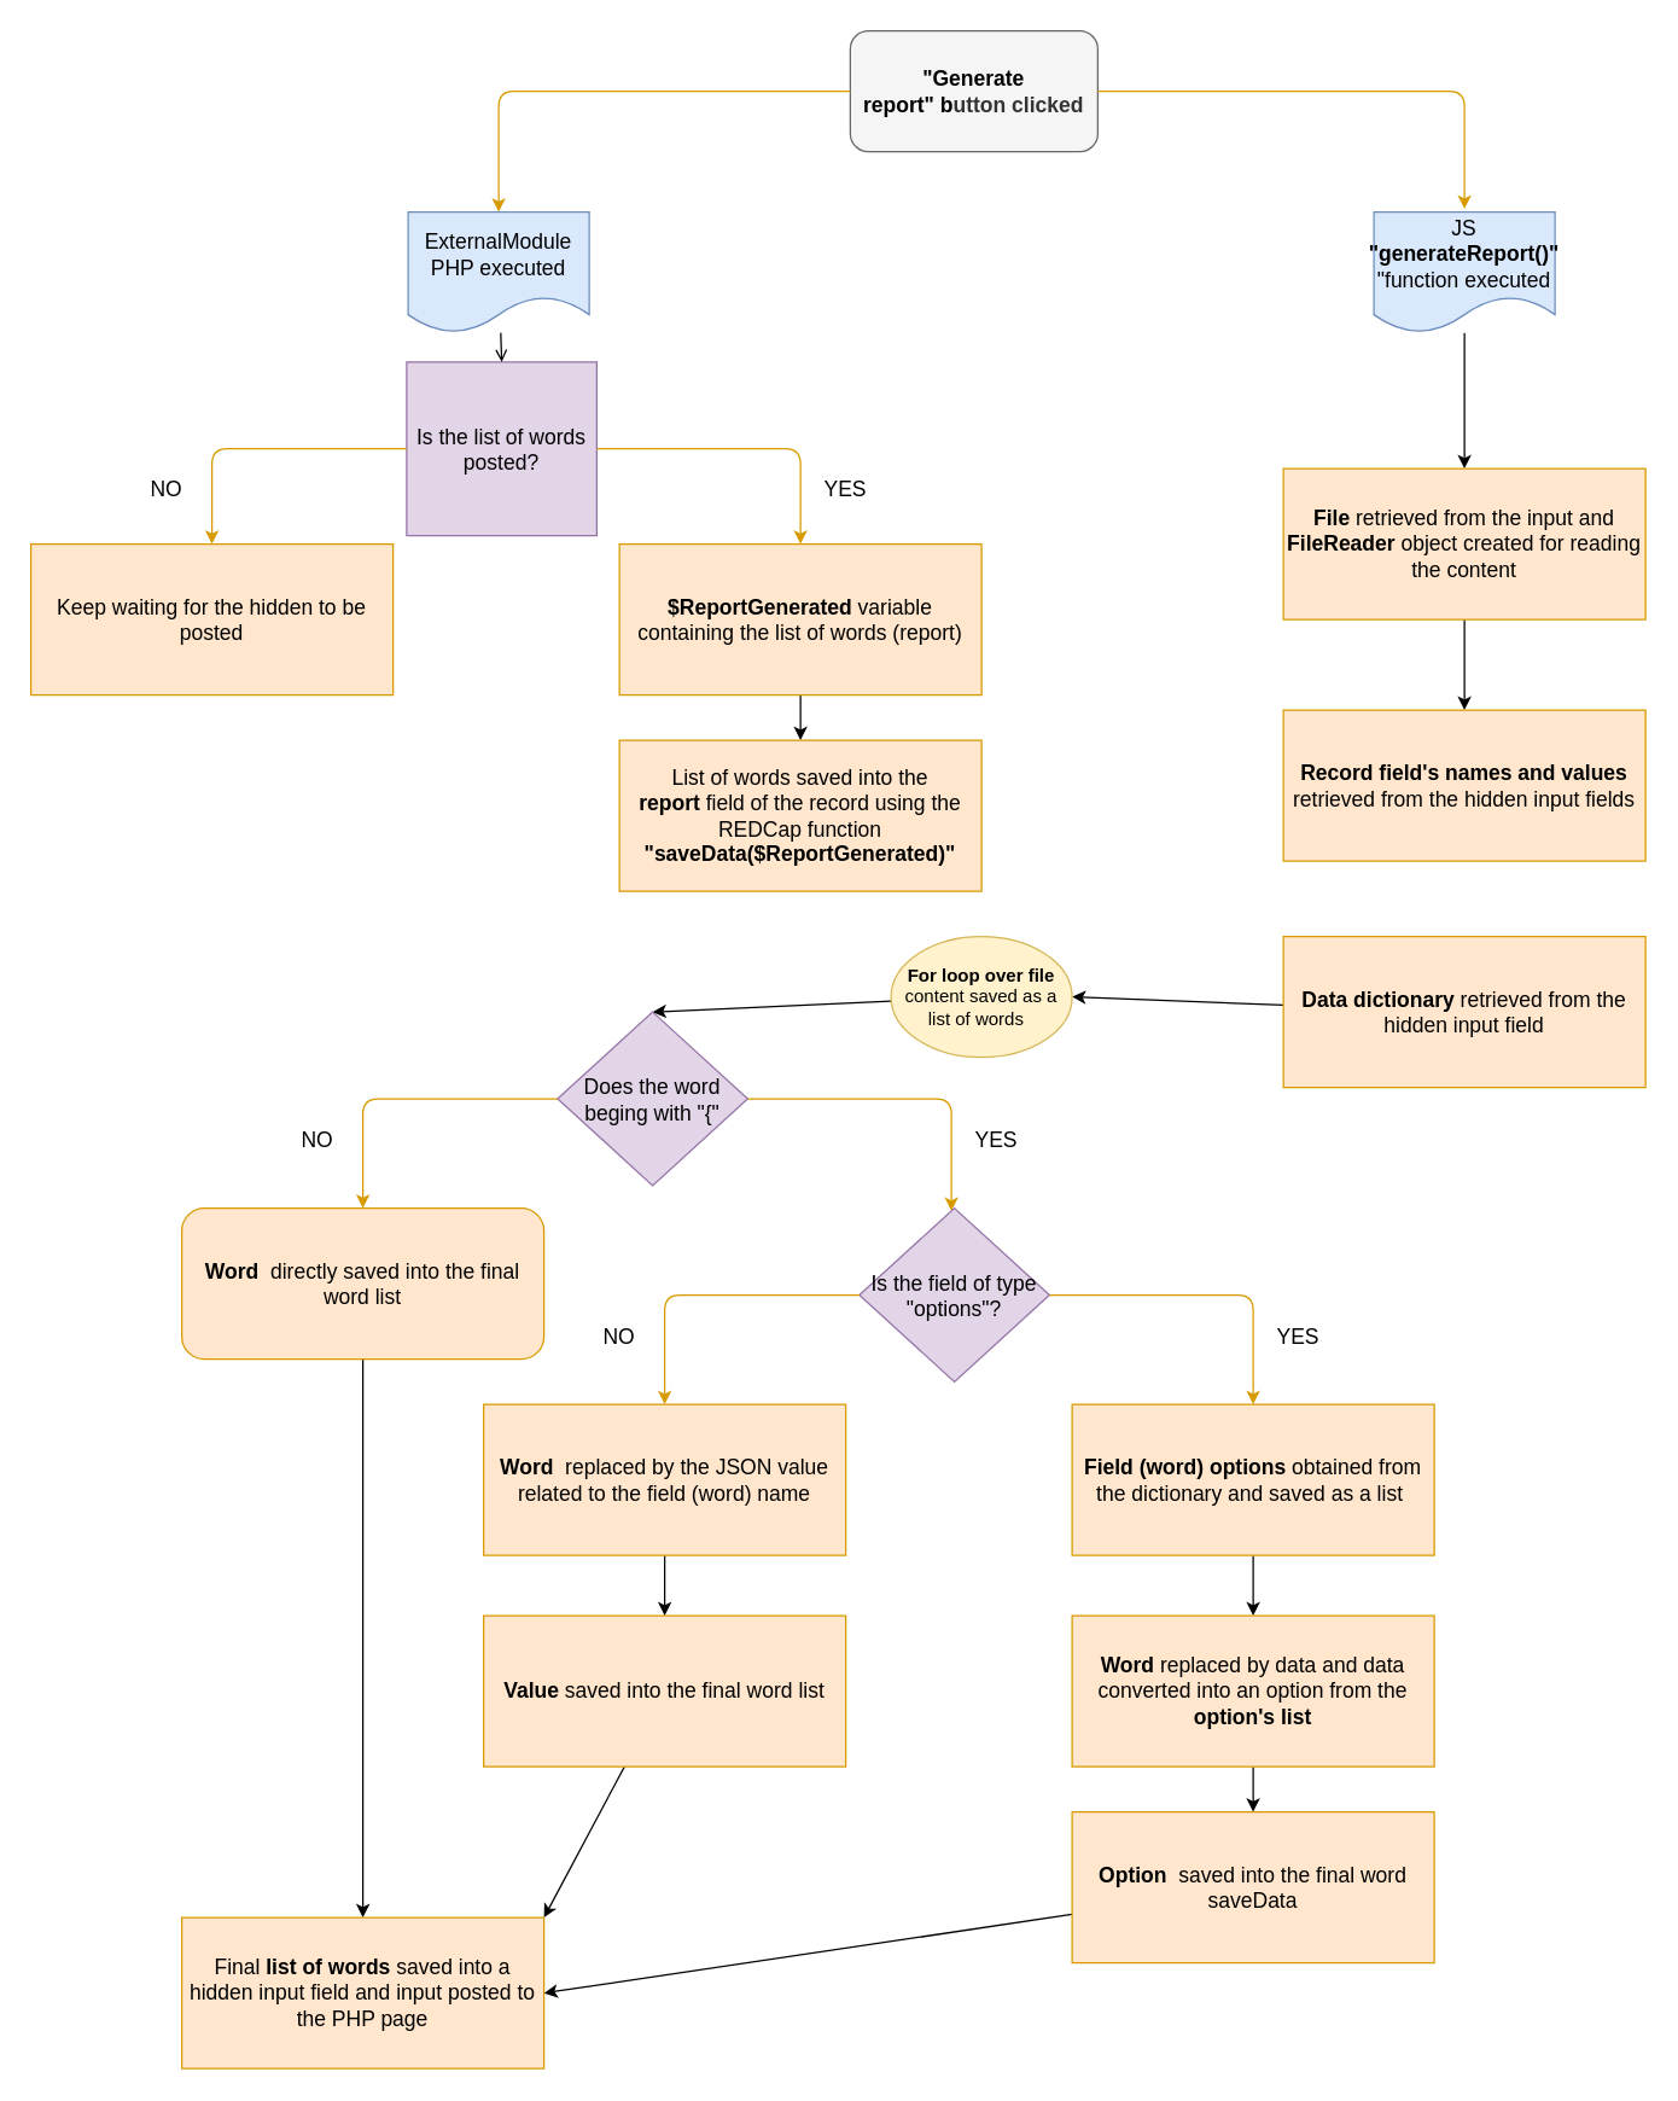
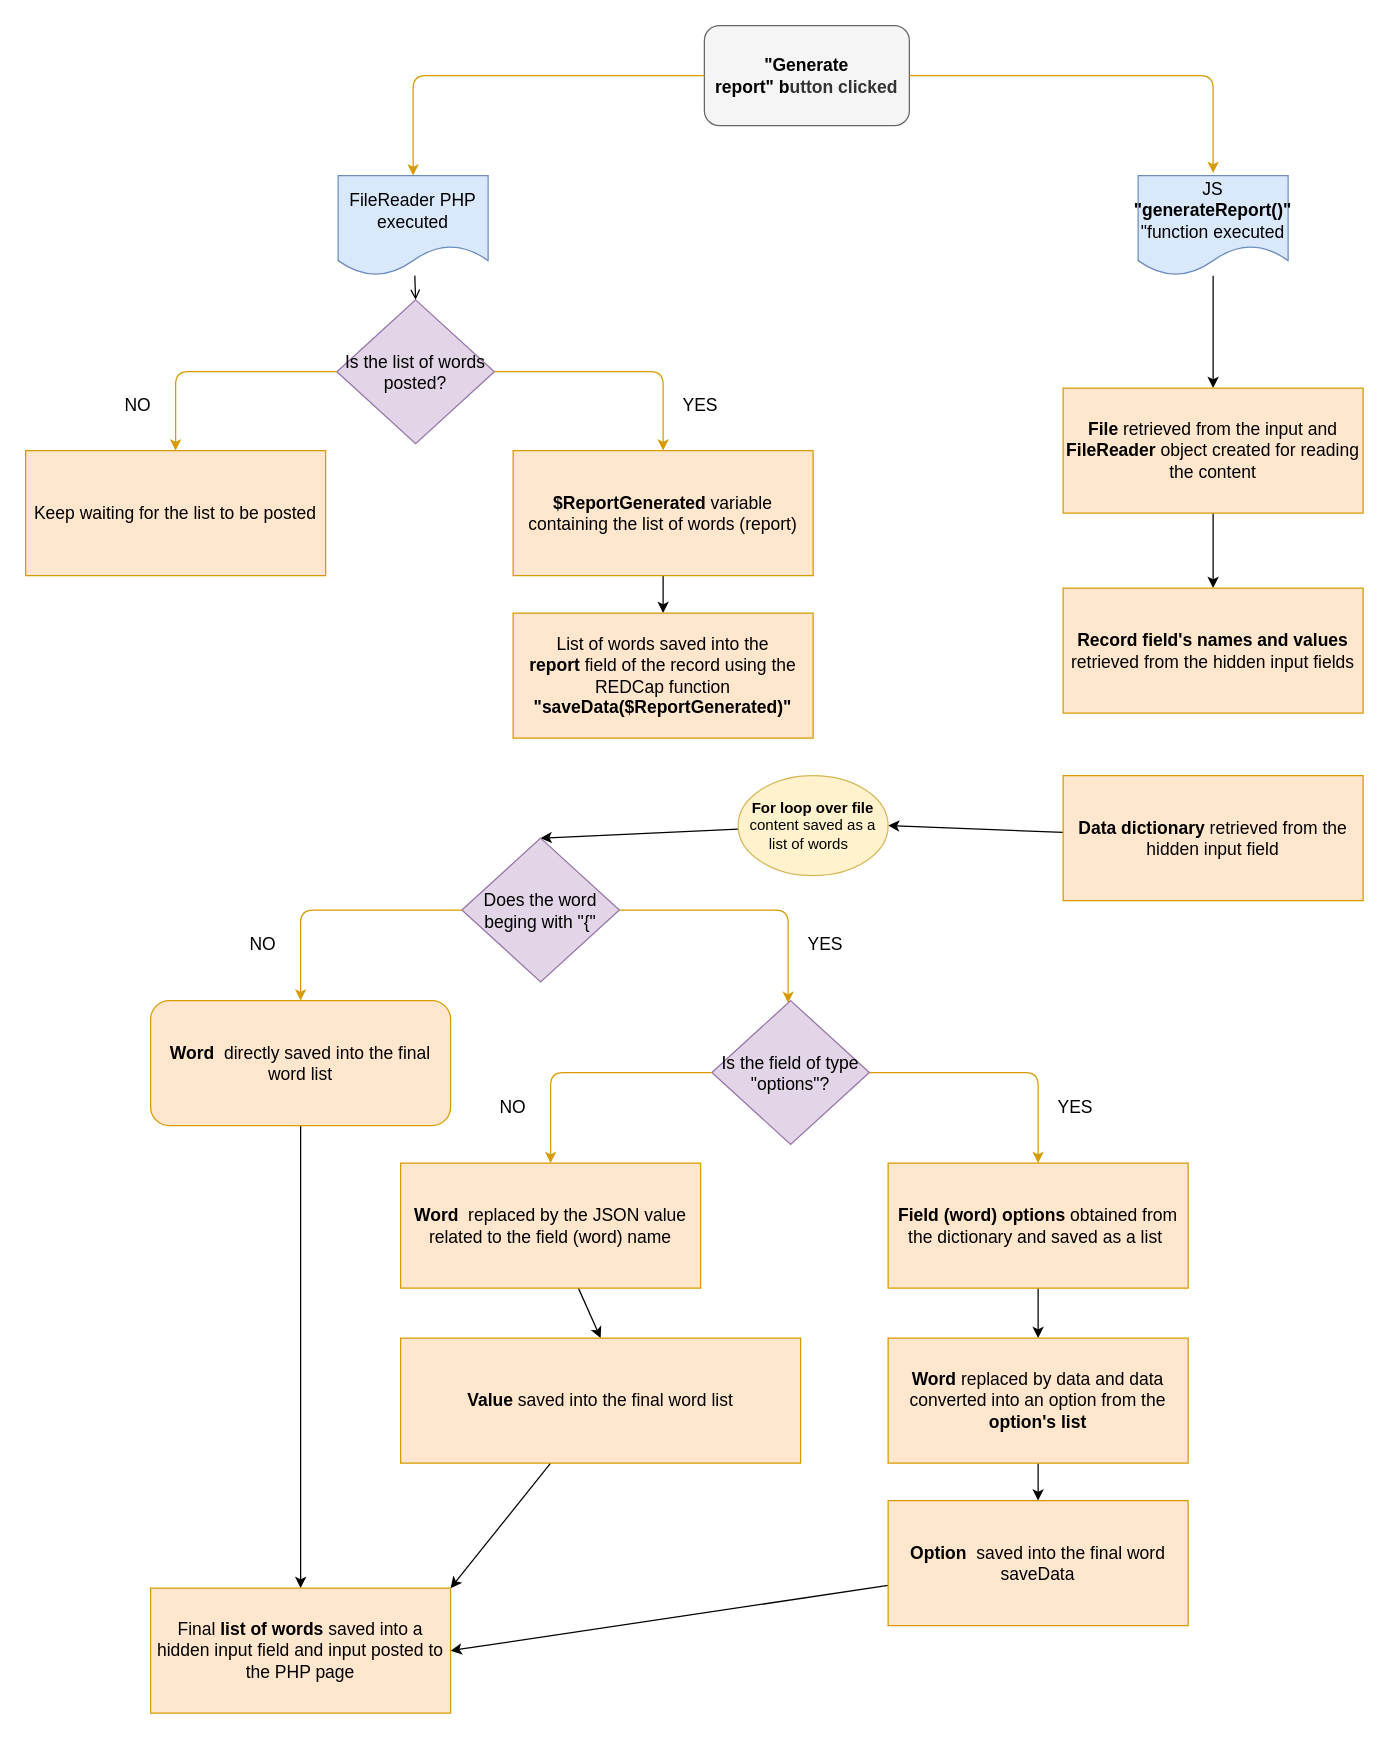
  <mxCell id="0" />
  <mxCell id="1" parent="0" />
  <mxCell id="2" value="&lt;b style=&quot;color: rgb(0 , 0 , 0) ; font-size: 14px&quot;&gt;&quot;Generate report&quot;&lt;/b&gt;&lt;b style=&quot;color: rgb(0 , 0 , 0) ; font-size: 14px&quot;&gt;&amp;nbsp;b&lt;/b&gt;&lt;span style=&quot;font-size: 14px&quot;&gt;&lt;b&gt;utton clicked&lt;/b&gt;&lt;/span&gt;" style="rounded=1;whiteSpace=wrap;html=1;fillColor=#f5f5f5;strokeColor=#666666;fontColor=#333333;" vertex="1" parent="1"><mxGeometry x="563" y="20" width="164" height="80" as="geometry" /></mxCell>
  <mxCell id="3" value="" style="edgeStyle=elbowEdgeStyle;elbow=horizontal;endArrow=classic;html=1;fontSize=14;exitX=0;exitY=0.5;exitDx=0;exitDy=0;entryX=0.5;entryY=0;entryDx=0;entryDy=0;fillColor=#ffe6cc;strokeColor=#d79b00;" edge="1" parent="1"><mxGeometry width="50" height="50" relative="1" as="geometry"><mxPoint x="563" y="60" as="sourcePoint" /><mxPoint x="330" y="140" as="targetPoint" /><Array as="points"><mxPoint x="330" y="50" /><mxPoint x="536" y="122.5" /><mxPoint x="544" y="135" /><mxPoint x="541" y="135" /><mxPoint x="541" y="125" /><mxPoint x="541" y="125" /><mxPoint x="541" y="155" /><mxPoint x="558" y="115" /><mxPoint x="538" y="125" /><mxPoint x="538" y="112.5" /></Array></mxGeometry></mxCell>
  <mxCell id="4" value="" style="edgeStyle=elbowEdgeStyle;elbow=horizontal;endArrow=classic;html=1;fontSize=14;exitX=1;exitY=0.5;exitDx=0;exitDy=0;entryX=0.583;entryY=-0.027;entryDx=0;entryDy=0;fillColor=#ffe6cc;strokeColor=#d79b00;entryPerimeter=0;" edge="1" parent="1"><mxGeometry width="50" height="50" relative="1" as="geometry"><mxPoint x="727" y="60" as="sourcePoint" /><mxPoint x="969.96" y="137.84" as="targetPoint" /><Array as="points"><mxPoint x="970" y="90" /><mxPoint x="960" y="80" /><mxPoint x="980" y="90" /><mxPoint x="852" y="62.5" /><mxPoint x="771" y="52.5" /><mxPoint x="751" y="62.5" /><mxPoint x="751" y="50" /></Array></mxGeometry></mxCell>
- <mxCell id="5" value="ExternalModule PHP executed" style="shape=document;whiteSpace=wrap;html=1;boundedLbl=1;fontSize=14;fillColor=#dae8fc;strokeColor=#6c8ebf;" vertex="1" parent="1"><mxGeometry x="270" y="140" width="120" height="80" as="geometry" /></mxCell>
+ <mxCell id="5" value="FileReader PHP executed" style="shape=document;whiteSpace=wrap;html=1;boundedLbl=1;fontSize=14;fillColor=#dae8fc;strokeColor=#6c8ebf;" vertex="1" parent="1"><mxGeometry x="270" y="140" width="120" height="80" as="geometry" /></mxCell>
  <mxCell id="6" style="edgeStyle=none;html=1;" edge="1" parent="1" source="7" target="9"><mxGeometry relative="1" as="geometry" /></mxCell>
  <mxCell id="7" value="JS &lt;b&gt;&quot;generateReport()&quot;&lt;/b&gt; &quot;function executed" style="shape=document;whiteSpace=wrap;html=1;boundedLbl=1;fontSize=14;fillColor=#dae8fc;strokeColor=#6c8ebf;" vertex="1" parent="1"><mxGeometry x="910" y="140" width="120" height="80" as="geometry" /></mxCell>
  <mxCell id="8" style="edgeStyle=none;html=1;entryX=0.5;entryY=0;entryDx=0;entryDy=0;" edge="1" parent="1" source="9" target="10"><mxGeometry relative="1" as="geometry" /></mxCell>
  <mxCell id="9" value="&lt;b&gt;File&lt;/b&gt; retrieved from the input and &lt;b&gt;FileReader&lt;/b&gt; object created for reading the content" style="rounded=0;whiteSpace=wrap;html=1;fontSize=14;fillColor=#ffe6cc;strokeColor=#d79b00;" vertex="1" parent="1"><mxGeometry x="850" y="310" width="240" height="100" as="geometry" /></mxCell>
  <mxCell id="10" value="&lt;b&gt;Record field's names and values&lt;/b&gt; retrieved from the hidden input fields" style="rounded=0;whiteSpace=wrap;html=1;fontSize=14;fillColor=#ffe6cc;strokeColor=#d79b00;" vertex="1" parent="1"><mxGeometry x="850" y="470" width="240" height="100" as="geometry" /></mxCell>
  <mxCell id="11" style="edgeStyle=none;html=1;entryX=1;entryY=0.5;entryDx=0;entryDy=0;" edge="1" parent="1" source="12" target="14"><mxGeometry relative="1" as="geometry" /></mxCell>
  <mxCell id="12" value="&lt;b&gt;Data dictionary&lt;/b&gt;&amp;nbsp;retrieved from the hidden input field" style="rounded=0;whiteSpace=wrap;html=1;fontSize=14;fillColor=#ffe6cc;strokeColor=#d79b00;" vertex="1" parent="1"><mxGeometry x="850" y="620" width="240" height="100" as="geometry" /></mxCell>
  <mxCell id="13" style="edgeStyle=none;html=1;entryX=0.5;entryY=0;entryDx=0;entryDy=0;" edge="1" parent="1" source="14" target="17"><mxGeometry relative="1" as="geometry" /></mxCell>
  <mxCell id="14" value="&lt;b&gt;For&lt;/b&gt; &lt;b&gt;loop over file&lt;/b&gt; content saved as a list of words&amp;nbsp;&amp;nbsp;" style="ellipse;whiteSpace=wrap;html=1;fillColor=#fff2cc;strokeColor=#d6b656;" vertex="1" parent="1"><mxGeometry x="590" y="620" width="120" height="80" as="geometry" /></mxCell>
  <mxCell id="15" style="edgeStyle=none;html=1;" edge="1" parent="1" source="16" target="38"><mxGeometry relative="1" as="geometry" /></mxCell>
  <mxCell id="16" value="&lt;b&gt;Word&amp;nbsp; &lt;/b&gt;directly saved into the final word list" style="whiteSpace=wrap;html=1;fontSize=14;fillColor=#ffe6cc;strokeColor=#d79b00;rounded=1;" vertex="1" parent="1"><mxGeometry x="120" y="800" width="240" height="100" as="geometry" /></mxCell>
  <mxCell id="17" value="Does the word beging with &quot;{&quot;" style="rhombus;whiteSpace=wrap;html=1;fontSize=14;fillColor=#e1d5e7;strokeColor=#9673a6;" vertex="1" parent="1"><mxGeometry x="369" y="670" width="126" height="115" as="geometry" /></mxCell>
  <mxCell id="18" value="" style="edgeStyle=elbowEdgeStyle;elbow=horizontal;endArrow=classic;html=1;fontSize=14;exitX=0;exitY=0.5;exitDx=0;exitDy=0;fillColor=#ffe6cc;strokeColor=#d79b00;" edge="1" parent="1" source="17" target="16"><mxGeometry width="50" height="50" relative="1" as="geometry"><mxPoint x="362" y="720" as="sourcePoint" /><mxPoint x="240" y="800" as="targetPoint" /><Array as="points"><mxPoint x="240" y="730" /><mxPoint x="342" y="790" /><mxPoint x="350" y="802.5" /><mxPoint x="347" y="802.5" /><mxPoint x="347" y="792.5" /><mxPoint x="347" y="792.5" /><mxPoint x="347" y="822.5" /><mxPoint x="364" y="782.5" /><mxPoint x="344" y="792.5" /><mxPoint x="344" y="780" /></Array></mxGeometry></mxCell>
  <mxCell id="19" value="YES" style="text;html=1;align=center;verticalAlign=middle;whiteSpace=wrap;rounded=0;fontSize=14;direction=east;" vertex="1" parent="1"><mxGeometry x="630" y="740" width="60" height="30" as="geometry" /></mxCell>
  <mxCell id="20" value="NO" style="text;html=1;align=center;verticalAlign=middle;whiteSpace=wrap;rounded=0;fontSize=14;direction=east;" vertex="1" parent="1"><mxGeometry x="180" y="740" width="60" height="30" as="geometry" /></mxCell>
  <mxCell id="21" value="" style="edgeStyle=elbowEdgeStyle;elbow=horizontal;endArrow=classic;html=1;fontSize=14;exitX=1;exitY=0.5;exitDx=0;exitDy=0;fillColor=#ffe6cc;strokeColor=#d79b00;" edge="1" parent="1" source="17" target="26"><mxGeometry width="50" height="50" relative="1" as="geometry"><mxPoint x="522" y="782.5" as="sourcePoint" /><mxPoint x="630" y="800" as="targetPoint" /><Array as="points"><mxPoint x="630" y="730" /><mxPoint x="620" y="730" /><mxPoint x="539" y="720" /><mxPoint x="519" y="730" /><mxPoint x="519" y="717.5" /></Array></mxGeometry></mxCell>
  <mxCell id="22" style="edgeStyle=none;html=1;entryX=0.5;entryY=0;entryDx=0;entryDy=0;" edge="1" parent="1" source="23" target="32"><mxGeometry relative="1" as="geometry" /></mxCell>
  <mxCell id="23" value="&lt;b&gt;Word&amp;nbsp; &lt;/b&gt;replaced by the JSON value related to the field (word) name" style="rounded=0;whiteSpace=wrap;html=1;fontSize=14;fillColor=#ffe6cc;strokeColor=#d79b00;" vertex="1" parent="1"><mxGeometry x="320" y="930" width="240" height="100" as="geometry" /></mxCell>
  <mxCell id="24" style="edgeStyle=none;html=1;entryX=0.5;entryY=0;entryDx=0;entryDy=0;" edge="1" parent="1" source="25" target="34"><mxGeometry relative="1" as="geometry" /></mxCell>
  <mxCell id="25" value="&lt;b&gt;Field (word) options &lt;/b&gt;obtained from the dictionary and saved as a list&amp;nbsp;" style="rounded=0;whiteSpace=wrap;html=1;fontSize=14;fillColor=#ffe6cc;strokeColor=#d79b00;" vertex="1" parent="1"><mxGeometry x="710" y="930" width="240" height="100" as="geometry" /></mxCell>
  <mxCell id="26" value="Is the field of type &quot;options&quot;?" style="rhombus;whiteSpace=wrap;html=1;fontSize=14;fillColor=#e1d5e7;strokeColor=#9673a6;" vertex="1" parent="1"><mxGeometry x="569" y="800" width="126" height="115" as="geometry" /></mxCell>
  <mxCell id="27" value="" style="edgeStyle=elbowEdgeStyle;elbow=horizontal;endArrow=classic;html=1;fontSize=14;exitX=0;exitY=0.5;exitDx=0;exitDy=0;fillColor=#ffe6cc;strokeColor=#d79b00;" edge="1" parent="1" source="26" target="23"><mxGeometry width="50" height="50" relative="1" as="geometry"><mxPoint x="562" y="850" as="sourcePoint" /><mxPoint x="440" y="930" as="targetPoint" /><Array as="points"><mxPoint x="440" y="860" /><mxPoint x="542" y="920" /><mxPoint x="550" y="932.5" /><mxPoint x="547" y="932.5" /><mxPoint x="547" y="922.5" /><mxPoint x="547" y="922.5" /><mxPoint x="547" y="952.5" /><mxPoint x="564" y="912.5" /><mxPoint x="544" y="922.5" /><mxPoint x="544" y="910" /></Array></mxGeometry></mxCell>
  <mxCell id="28" value="YES" style="text;html=1;align=center;verticalAlign=middle;whiteSpace=wrap;rounded=0;fontSize=14;direction=east;" vertex="1" parent="1"><mxGeometry x="830" y="870" width="60" height="30" as="geometry" /></mxCell>
  <mxCell id="29" value="NO" style="text;html=1;align=center;verticalAlign=middle;whiteSpace=wrap;rounded=0;fontSize=14;direction=east;" vertex="1" parent="1"><mxGeometry x="380" y="870" width="60" height="30" as="geometry" /></mxCell>
  <mxCell id="30" value="" style="edgeStyle=elbowEdgeStyle;elbow=horizontal;endArrow=classic;html=1;fontSize=14;exitX=1;exitY=0.5;exitDx=0;exitDy=0;fillColor=#ffe6cc;strokeColor=#d79b00;" edge="1" parent="1" source="26" target="25"><mxGeometry width="50" height="50" relative="1" as="geometry"><mxPoint x="722" y="912.5" as="sourcePoint" /><mxPoint x="830" y="930" as="targetPoint" /><Array as="points"><mxPoint x="830" y="860" /><mxPoint x="820" y="860" /><mxPoint x="739" y="850" /><mxPoint x="719" y="860" /><mxPoint x="719" y="847.5" /></Array></mxGeometry></mxCell>
  <mxCell id="31" style="edgeStyle=none;html=1;entryX=1;entryY=0;entryDx=0;entryDy=0;" edge="1" parent="1" source="32" target="38"><mxGeometry relative="1" as="geometry" /></mxCell>
- <mxCell id="32" value="&lt;b&gt;Value&amp;nbsp;&lt;/b&gt;saved into the final word list" style="rounded=0;whiteSpace=wrap;html=1;fontSize=14;fillColor=#ffe6cc;strokeColor=#d79b00;" vertex="1" parent="1"><mxGeometry x="320" y="1070" width="240" height="100" as="geometry" /></mxCell>
+ <mxCell id="32" value="&lt;b&gt;Value&amp;nbsp;&lt;/b&gt;saved into the final word list" style="rounded=0;whiteSpace=wrap;html=1;fontSize=14;fillColor=#ffe6cc;strokeColor=#d79b00;" vertex="1" parent="1"><mxGeometry x="320" y="1070" width="320" height="100" as="geometry" /></mxCell>
  <mxCell id="33" style="edgeStyle=none;html=1;" edge="1" parent="1" source="34" target="36"><mxGeometry relative="1" as="geometry" /></mxCell>
  <mxCell id="34" value="&lt;b&gt;Word &lt;/b&gt;replaced by data&lt;b&gt;&amp;nbsp;&lt;/b&gt;and data converted into an option from the &lt;b&gt;option's list&lt;/b&gt;" style="rounded=0;whiteSpace=wrap;html=1;fontSize=14;fillColor=#ffe6cc;strokeColor=#d79b00;" vertex="1" parent="1"><mxGeometry x="710" y="1070" width="240" height="100" as="geometry" /></mxCell>
  <mxCell id="35" style="edgeStyle=none;html=1;entryX=1;entryY=0.5;entryDx=0;entryDy=0;" edge="1" parent="1" source="36" target="38"><mxGeometry relative="1" as="geometry" /></mxCell>
  <mxCell id="36" value="&lt;b&gt;Option&amp;nbsp;&amp;nbsp;&lt;/b&gt;saved into the final word saveData" style="rounded=0;whiteSpace=wrap;html=1;fontSize=14;fillColor=#ffe6cc;strokeColor=#d79b00;" vertex="1" parent="1"><mxGeometry x="710" y="1200" width="240" height="100" as="geometry" /></mxCell>
- <mxCell id="37" value="&lt;span&gt;Keep waiting for the hidden to be posted&lt;/span&gt;" style="rounded=0;whiteSpace=wrap;html=1;fontSize=14;fillColor=#ffe6cc;strokeColor=#d79b00;" vertex="1" parent="1"><mxGeometry x="20" y="360" width="240" height="100" as="geometry" /></mxCell>
+ <mxCell id="37" value="&lt;span&gt;Keep waiting for the list to be posted&lt;/span&gt;" style="rounded=0;whiteSpace=wrap;html=1;fontSize=14;fillColor=#ffe6cc;strokeColor=#d79b00;" vertex="1" parent="1"><mxGeometry x="20" y="360" width="240" height="100" as="geometry" /></mxCell>
  <mxCell id="38" value="Final&lt;b&gt; list of words &lt;/b&gt;saved into a hidden input field and input posted to the PHP page" style="rounded=0;whiteSpace=wrap;html=1;fontSize=14;fillColor=#ffe6cc;strokeColor=#d79b00;" vertex="1" parent="1"><mxGeometry x="120" y="1270" width="240" height="100" as="geometry" /></mxCell>
- <mxCell id="39" value="Is the list of words posted?" style="whiteSpace=wrap;html=1;fontSize=14;fillColor=#e1d5e7;strokeColor=#9673a6;rounded=0;" vertex="1" parent="1"><mxGeometry x="269" y="239.39" width="126" height="115" as="geometry" /></mxCell>
+ <mxCell id="39" value="Is the list of words posted?" style="rhombus;whiteSpace=wrap;html=1;fontSize=14;fillColor=#e1d5e7;strokeColor=#9673a6;" vertex="1" parent="1"><mxGeometry x="269" y="239.39" width="126" height="115" as="geometry" /></mxCell>
  <mxCell id="40" value="" style="edgeStyle=elbowEdgeStyle;elbow=horizontal;endArrow=classic;html=1;fontSize=14;exitX=0;exitY=0.5;exitDx=0;exitDy=0;fillColor=#ffe6cc;strokeColor=#d79b00;" edge="1" parent="1" source="39"><mxGeometry width="50" height="50" relative="1" as="geometry"><mxPoint x="262" y="289.39" as="sourcePoint" /><mxPoint x="140" y="360" as="targetPoint" /><Array as="points"><mxPoint x="140" y="299.39" /><mxPoint x="242" y="359.39" /><mxPoint x="250" y="371.89" /><mxPoint x="247" y="371.89" /><mxPoint x="247" y="361.89" /><mxPoint x="247" y="361.89" /><mxPoint x="247" y="391.89" /><mxPoint x="264" y="351.89" /><mxPoint x="244" y="361.89" /><mxPoint x="244" y="349.39" /></Array></mxGeometry></mxCell>
  <mxCell id="41" value="NO" style="text;html=1;align=center;verticalAlign=middle;whiteSpace=wrap;rounded=0;fontSize=14;direction=east;" vertex="1" parent="1"><mxGeometry x="80" y="309.39" width="60" height="30" as="geometry" /></mxCell>
  <mxCell id="42" value="" style="edgeStyle=elbowEdgeStyle;elbow=horizontal;endArrow=classic;html=1;fontSize=14;exitX=1;exitY=0.5;exitDx=0;exitDy=0;fillColor=#ffe6cc;strokeColor=#d79b00;entryX=0.5;entryY=0;entryDx=0;entryDy=0;" edge="1" parent="1" source="39" target="44"><mxGeometry width="50" height="50" relative="1" as="geometry"><mxPoint x="422" y="351.89" as="sourcePoint" /><mxPoint x="530" y="371.215" as="targetPoint" /><Array as="points"><mxPoint x="530" y="299.39" /><mxPoint x="520" y="299.39" /><mxPoint x="439" y="289.39" /><mxPoint x="419" y="299.39" /><mxPoint x="419" y="286.89" /></Array></mxGeometry></mxCell>
  <mxCell id="43" style="edgeStyle=none;html=1;" edge="1" parent="1" source="44" target="45"><mxGeometry relative="1" as="geometry" /></mxCell>
  <mxCell id="44" value="&lt;b&gt;$ReportGenerated&lt;/b&gt; variable containing the list of words (report)" style="rounded=0;whiteSpace=wrap;html=1;fontSize=14;fillColor=#ffe6cc;strokeColor=#d79b00;" vertex="1" parent="1"><mxGeometry x="410" y="360" width="240" height="100" as="geometry" /></mxCell>
  <mxCell id="45" value="List of words saved into the &lt;b&gt;report&lt;/b&gt;&amp;nbsp;field of the record using the REDCap function &lt;b&gt;&quot;saveData($ReportGenerated)&quot;&lt;/b&gt;" style="rounded=0;whiteSpace=wrap;html=1;fontSize=14;fillColor=#ffe6cc;strokeColor=#d79b00;" vertex="1" parent="1"><mxGeometry x="410" y="490" width="240" height="100" as="geometry" /></mxCell>
  <mxCell id="46" value="YES" style="text;html=1;align=center;verticalAlign=middle;whiteSpace=wrap;rounded=0;fontSize=14;direction=east;" vertex="1" parent="1"><mxGeometry x="530" y="309.39" width="60" height="30" as="geometry" /></mxCell>
  <mxCell id="47" style="edgeStyle=none;html=1;entryX=0.5;entryY=0;entryDx=0;entryDy=0;endArrow=open;" edge="1" parent="1" source="5" target="39"><mxGeometry relative="1" as="geometry"><mxPoint x="332" y="210" as="sourcePoint" /><mxPoint x="540" y="500" as="targetPoint" /></mxGeometry></mxCell>
